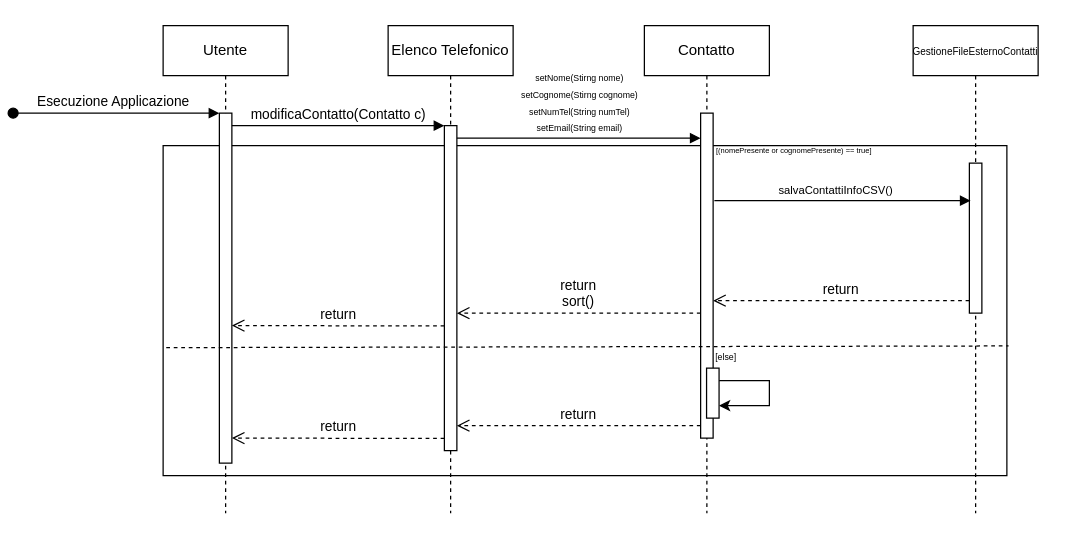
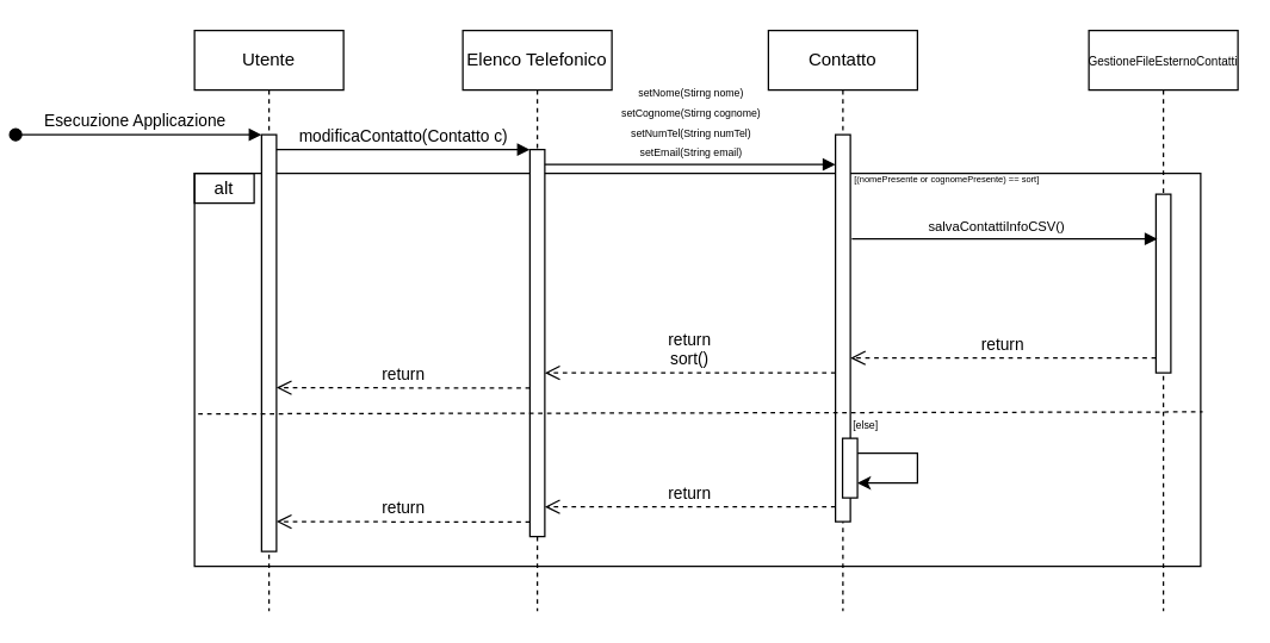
  <mxCell id="0" />
  <mxCell id="1" parent="0" />
  <mxCell id="2" value="" style="rounded=0;whiteSpace=wrap;html=1;fillStyle=cross-hatch;gradientColor=none;gradientDirection=radial;fillColor=none;" parent="1" vertex="1"><mxGeometry x="20" y="116" width="675" height="264" as="geometry" /></mxCell>
  <mxCell id="3" value="Utente" style="shape=umlLifeline;perimeter=lifelinePerimeter;whiteSpace=wrap;html=1;container=0;dropTarget=0;collapsible=0;recursiveResize=0;outlineConnect=0;portConstraint=eastwest;newEdgeStyle={&quot;edgeStyle&quot;:&quot;elbowEdgeStyle&quot;,&quot;elbow&quot;:&quot;vertical&quot;,&quot;curved&quot;:0,&quot;rounded&quot;:0};" parent="1" vertex="1"><mxGeometry x="20" y="20" width="100" height="390" as="geometry" /></mxCell>
  <mxCell id="4" value="" style="html=1;points=[];perimeter=orthogonalPerimeter;outlineConnect=0;targetShapes=umlLifeline;portConstraint=eastwest;newEdgeStyle={&quot;edgeStyle&quot;:&quot;elbowEdgeStyle&quot;,&quot;elbow&quot;:&quot;vertical&quot;,&quot;curved&quot;:0,&quot;rounded&quot;:0};" parent="3" vertex="1"><mxGeometry x="45" y="70" width="10" height="280" as="geometry" /></mxCell>
  <mxCell id="5" value="Esecuzione Applicazione" style="html=1;verticalAlign=bottom;startArrow=oval;endArrow=block;startSize=8;edgeStyle=elbowEdgeStyle;elbow=vertical;curved=0;rounded=0;" parent="3" target="4" edge="1"><mxGeometry x="-0.03" relative="1" as="geometry"><mxPoint x="-120" y="70" as="sourcePoint" /><Array as="points"><mxPoint x="-120" y="70" /></Array><mxPoint as="offset" /></mxGeometry></mxCell>
  <mxCell id="6" value="Elenco Telefonico" style="shape=umlLifeline;perimeter=lifelinePerimeter;whiteSpace=wrap;html=1;container=0;dropTarget=0;collapsible=0;recursiveResize=0;outlineConnect=0;portConstraint=eastwest;newEdgeStyle={&quot;edgeStyle&quot;:&quot;elbowEdgeStyle&quot;,&quot;elbow&quot;:&quot;vertical&quot;,&quot;curved&quot;:0,&quot;rounded&quot;:0};" parent="1" vertex="1"><mxGeometry x="200" y="20" width="100" height="390" as="geometry" /></mxCell>
  <mxCell id="7" value="" style="html=1;points=[];perimeter=orthogonalPerimeter;outlineConnect=0;targetShapes=umlLifeline;portConstraint=eastwest;newEdgeStyle={&quot;edgeStyle&quot;:&quot;elbowEdgeStyle&quot;,&quot;elbow&quot;:&quot;vertical&quot;,&quot;curved&quot;:0,&quot;rounded&quot;:0};" parent="6" vertex="1"><mxGeometry x="45" y="80" width="10" height="260" as="geometry" /></mxCell>
  <mxCell id="8" value="modificaContatto(Contatto c)" style="html=1;verticalAlign=bottom;endArrow=block;edgeStyle=elbowEdgeStyle;elbow=horizontal;curved=0;rounded=0;" parent="1" source="4" target="7" edge="1"><mxGeometry relative="1" as="geometry"><mxPoint x="175" y="110" as="sourcePoint" /><Array as="points"><mxPoint x="160" y="100" /></Array></mxGeometry></mxCell>
  <mxCell id="9" value="Contatto" style="shape=umlLifeline;perimeter=lifelinePerimeter;whiteSpace=wrap;html=1;container=0;dropTarget=0;collapsible=0;recursiveResize=0;outlineConnect=0;portConstraint=eastwest;newEdgeStyle={&quot;edgeStyle&quot;:&quot;elbowEdgeStyle&quot;,&quot;elbow&quot;:&quot;vertical&quot;,&quot;curved&quot;:0,&quot;rounded&quot;:0};" parent="1" vertex="1"><mxGeometry x="405" y="20" width="100" height="390" as="geometry" /></mxCell>
  <mxCell id="10" value="" style="html=1;points=[];perimeter=orthogonalPerimeter;outlineConnect=0;targetShapes=umlLifeline;portConstraint=eastwest;newEdgeStyle={&quot;edgeStyle&quot;:&quot;elbowEdgeStyle&quot;,&quot;elbow&quot;:&quot;vertical&quot;,&quot;curved&quot;:0,&quot;rounded&quot;:0};" parent="9" vertex="1"><mxGeometry x="45" y="70" width="10" height="260" as="geometry" /></mxCell>
  <mxCell id="11" style="edgeStyle=elbowEdgeStyle;rounded=0;orthogonalLoop=1;jettySize=auto;html=1;elbow=vertical;curved=0;" parent="9" source="12" target="12" edge="1"><mxGeometry relative="1" as="geometry"><Array as="points"><mxPoint x="100" y="300" /></Array></mxGeometry></mxCell>
  <mxCell id="12" value="" style="html=1;points=[];perimeter=orthogonalPerimeter;outlineConnect=0;targetShapes=umlLifeline;portConstraint=eastwest;newEdgeStyle={&quot;edgeStyle&quot;:&quot;elbowEdgeStyle&quot;,&quot;elbow&quot;:&quot;vertical&quot;,&quot;curved&quot;:0,&quot;rounded&quot;:0};" parent="9" vertex="1"><mxGeometry x="49.75" y="274" width="10" height="40" as="geometry" /></mxCell>
  <mxCell id="13" value="&lt;font style=&quot;font-size: 7px;&quot;&gt;setNome(Stirng nome)&lt;br&gt;setCognome(Stirng cognome)&lt;/font&gt;&lt;div&gt;&lt;font style=&quot;font-size: 7px;&quot;&gt;setNumTel(String numTel)&lt;/font&gt;&lt;/div&gt;&lt;div&gt;&lt;font style=&quot;font-size: 7px;&quot;&gt;setEmail(String email)&lt;/font&gt;&lt;/div&gt;" style="html=1;verticalAlign=bottom;endArrow=block;edgeStyle=elbowEdgeStyle;elbow=horizontal;curved=0;rounded=0;" parent="1" source="7" target="10" edge="1"><mxGeometry relative="1" as="geometry"><mxPoint x="260" y="110" as="sourcePoint" /><Array as="points"><mxPoint x="345" y="110" /></Array><mxPoint x="430" y="110" as="targetPoint" /><mxPoint as="offset" /></mxGeometry></mxCell>
- <mxCell id="15" value="&lt;span style=&quot;font-size: 6px;&quot;&gt;[(nomePresente or cognomePresente) == true]&lt;/span&gt;" style="text;html=1;align=center;verticalAlign=middle;whiteSpace=wrap;rounded=0;" parent="1" vertex="1"><mxGeometry x="460" y="113" width="130" height="10" as="geometry" /></mxCell>
+ <mxCell id="14" value="alt" style="rounded=0;whiteSpace=wrap;html=1;fillColor=none;" parent="1" vertex="1"><mxGeometry x="20" y="116" width="40" height="20" as="geometry" /></mxCell>
+ <mxCell id="15" value="&lt;span style=&quot;font-size: 6px;&quot;&gt;[(nomePresente or cognomePresente) == sort]&lt;/span&gt;" style="text;html=1;align=center;verticalAlign=middle;whiteSpace=wrap;rounded=0;" parent="1" vertex="1"><mxGeometry x="460" y="113" width="130" height="10" as="geometry" /></mxCell>
  <mxCell id="16" value="" style="endArrow=none;dashed=1;html=1;rounded=0;exitX=0;exitY=0.525;exitDx=0;exitDy=0;exitPerimeter=0;entryX=1.002;entryY=0.607;entryDx=0;entryDy=0;entryPerimeter=0;" parent="1" target="2" edge="1"><mxGeometry width="50" height="50" relative="1" as="geometry"><mxPoint x="22.5" y="277.62" as="sourcePoint" /><mxPoint x="842.5" y="278.37" as="targetPoint" /><Array as="points" /></mxGeometry></mxCell>
  <mxCell id="17" value="return" style="html=1;verticalAlign=bottom;endArrow=open;dashed=1;endSize=8;edgeStyle=elbowEdgeStyle;elbow=vertical;curved=0;rounded=0;" parent="1" edge="1"><mxGeometry relative="1" as="geometry"><mxPoint x="75" y="260" as="targetPoint" /><Array as="points"><mxPoint x="215" y="260" /><mxPoint x="180" y="260" /></Array><mxPoint x="245" y="260.23" as="sourcePoint" /></mxGeometry></mxCell>
  <mxCell id="18" value="&lt;span style=&quot;font-size: 8px;&quot;&gt;GestioneFileEsternoContatti&lt;/span&gt;" style="shape=umlLifeline;perimeter=lifelinePerimeter;whiteSpace=wrap;html=1;container=0;dropTarget=0;collapsible=0;recursiveResize=0;outlineConnect=0;portConstraint=eastwest;newEdgeStyle={&quot;edgeStyle&quot;:&quot;elbowEdgeStyle&quot;,&quot;elbow&quot;:&quot;vertical&quot;,&quot;curved&quot;:0,&quot;rounded&quot;:0};" parent="1" vertex="1"><mxGeometry x="620" y="20" width="100" height="390" as="geometry" /></mxCell>
  <mxCell id="19" value="" style="html=1;points=[];perimeter=orthogonalPerimeter;outlineConnect=0;targetShapes=umlLifeline;portConstraint=eastwest;newEdgeStyle={&quot;edgeStyle&quot;:&quot;elbowEdgeStyle&quot;,&quot;elbow&quot;:&quot;vertical&quot;,&quot;curved&quot;:0,&quot;rounded&quot;:0};" parent="18" vertex="1"><mxGeometry x="45" y="110" width="10" height="120" as="geometry" /></mxCell>
  <mxCell id="20" value="" style="html=1;verticalAlign=bottom;endArrow=block;edgeStyle=elbowEdgeStyle;elbow=horizontal;curved=0;rounded=0;" parent="1" edge="1"><mxGeometry x="0.015" relative="1" as="geometry"><mxPoint x="461" y="160" as="sourcePoint" /><Array as="points"><mxPoint x="551" y="160" /></Array><mxPoint x="666" y="160" as="targetPoint" /><mxPoint as="offset" /></mxGeometry></mxCell>
  <mxCell id="21" value="&lt;span style=&quot;font-size: 9px;&quot;&gt;salvaContattiInfoCSV()&lt;/span&gt;" style="edgeLabel;html=1;align=center;verticalAlign=middle;resizable=0;points=[];" vertex="1" connectable="0" parent="20"><mxGeometry x="-0.066" relative="1" as="geometry"><mxPoint y="-10" as="offset" /></mxGeometry></mxCell>
  <mxCell id="22" value="return&lt;div&gt;sort()&lt;/div&gt;" style="html=1;verticalAlign=bottom;endArrow=open;dashed=1;endSize=8;edgeStyle=elbowEdgeStyle;elbow=horizontal;curved=0;rounded=0;" parent="1" source="10" target="7" edge="1"><mxGeometry relative="1" as="geometry"><mxPoint x="280" y="194.62" as="targetPoint" /><Array as="points"><mxPoint x="380" y="250" /></Array><mxPoint x="415" y="195" as="sourcePoint" /></mxGeometry></mxCell>
  <mxCell id="23" value="return" style="html=1;verticalAlign=bottom;endArrow=open;dashed=1;endSize=8;edgeStyle=elbowEdgeStyle;elbow=vertical;curved=0;rounded=0;" parent="1" edge="1"><mxGeometry relative="1" as="geometry"><mxPoint x="75" y="350" as="targetPoint" /><Array as="points"><mxPoint x="215" y="350" /><mxPoint x="180" y="350" /></Array><mxPoint x="245" y="350.23" as="sourcePoint" /></mxGeometry></mxCell>
  <mxCell id="24" value="&lt;font style=&quot;font-size: 7px;&quot;&gt;[else]&lt;/font&gt;" style="text;html=1;align=center;verticalAlign=middle;whiteSpace=wrap;rounded=0;rotation=0;" parent="1" vertex="1"><mxGeometry x="461" y="283" width="19" as="geometry" /></mxCell>
  <mxCell id="25" value="return" style="html=1;verticalAlign=bottom;endArrow=open;dashed=1;endSize=8;edgeStyle=elbowEdgeStyle;elbow=horizontal;curved=0;rounded=0;" parent="1" edge="1"><mxGeometry relative="1" as="geometry"><mxPoint x="255" y="340" as="targetPoint" /><Array as="points"><mxPoint x="380" y="340" /></Array><mxPoint x="450" y="340" as="sourcePoint" /></mxGeometry></mxCell>
  <mxCell id="26" value="return" style="html=1;verticalAlign=bottom;endArrow=open;dashed=1;endSize=8;edgeStyle=elbowEdgeStyle;elbow=horizontal;curved=0;rounded=0;" edge="1" parent="1" source="19"><mxGeometry relative="1" as="geometry"><mxPoint x="460" y="240" as="targetPoint" /><Array as="points"><mxPoint x="584.5" y="240" /></Array><mxPoint x="655" y="240" as="sourcePoint" /></mxGeometry></mxCell>
